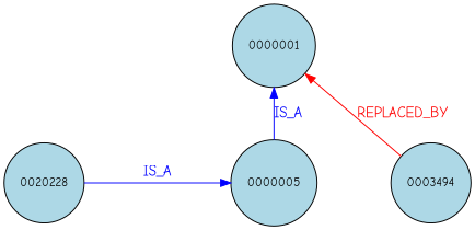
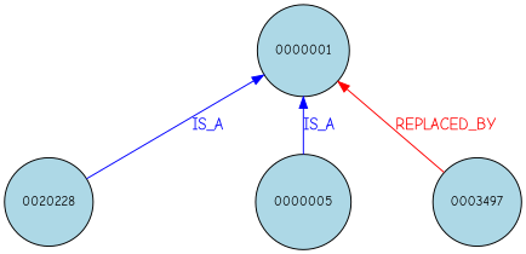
  digraph {
    fontname="Comic Neue"
    nodesep=1.0
    rankdir=TB
    node [fillcolor=lightblue fontname="Comic Neue" fontsize=12 shape=circle style=filled]
    edge [color=blue fontcolor=blue fontname="Comic Neue"]
    n1 [label=0000001]
    n2 [label=0000005]
    n3 [label=0020228]
-   n4 [label=0003494]
+   n4 [label=0003497]
    subgraph sub_1 {
      rank=min
      n1
    }
    subgraph sub_2 {
      rank=same
      n2
      n3
    }
    subgraph sub_3 {
      rank=max
      n4
    }
    n2 -> n1 [label=IS_A]
-   n3 -> n2 [label=IS_A]
+   n3 -> n1 [label=IS_A]
    n4 -> n1 [color=red fontcolor=red label=REPLACED_BY]
  }
